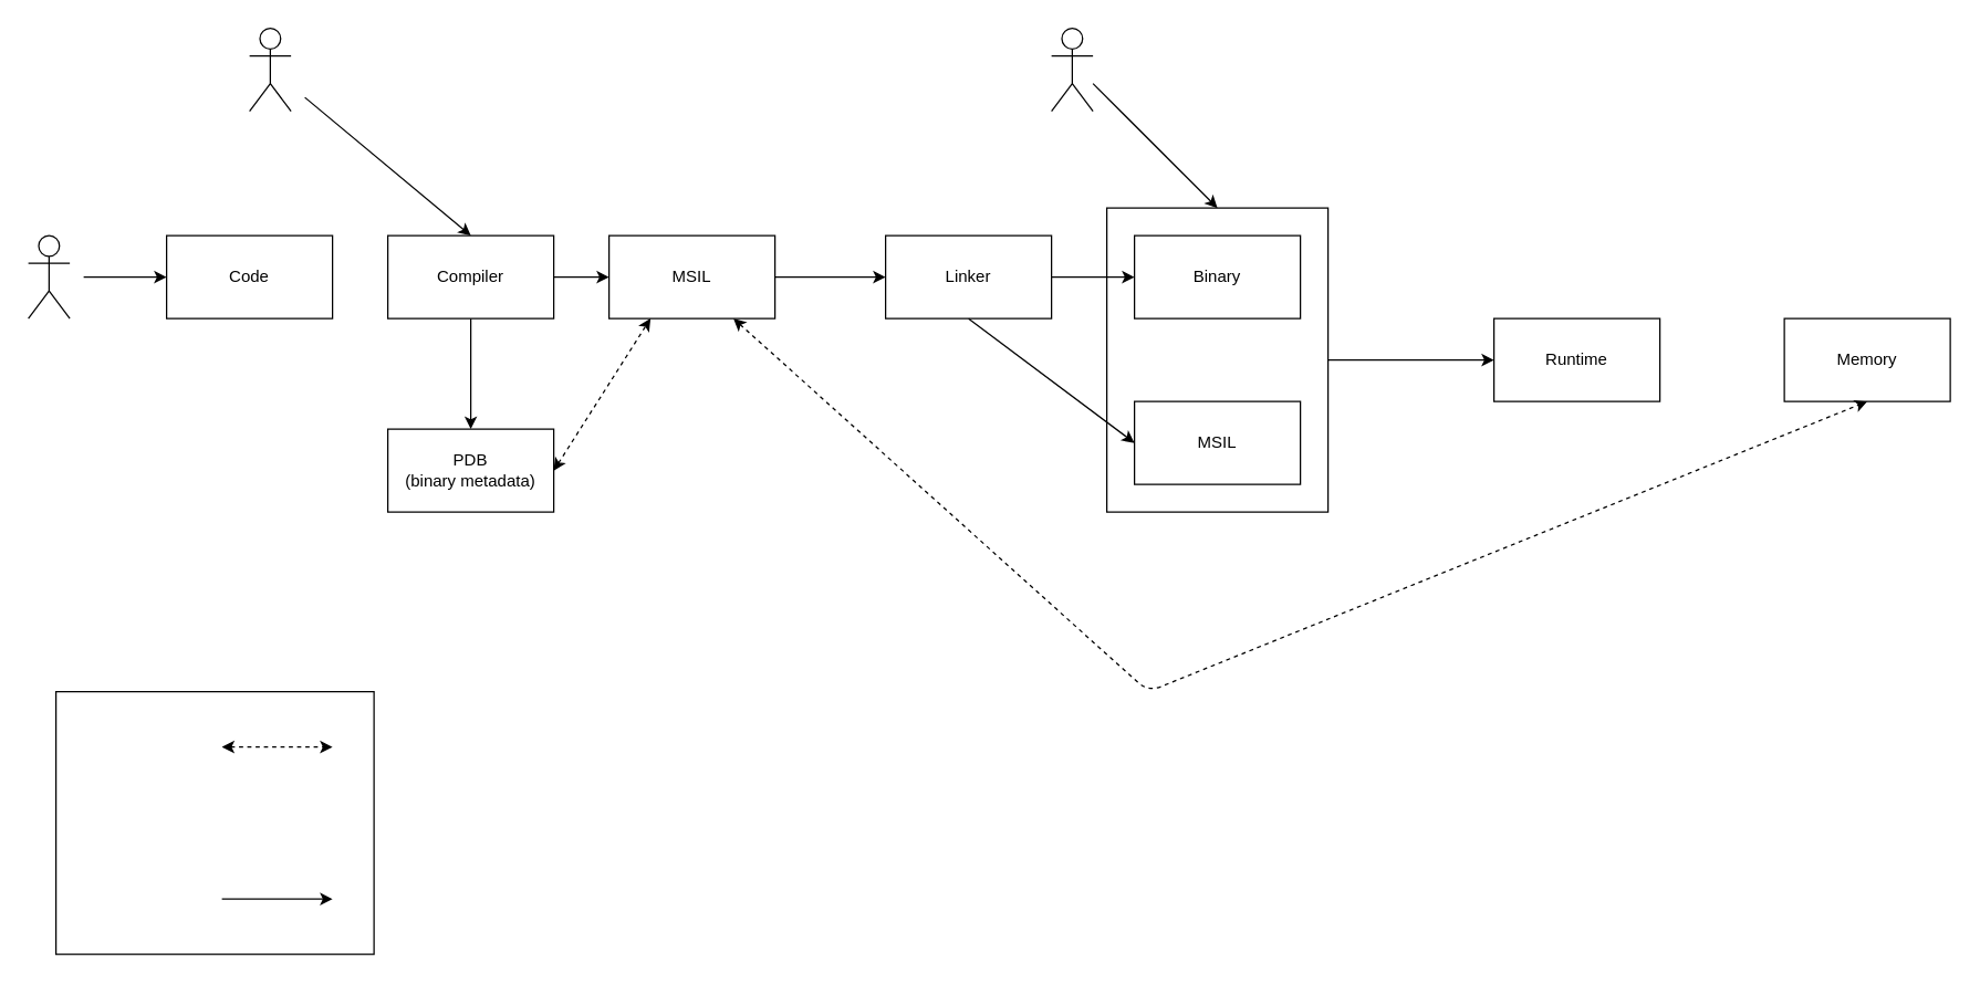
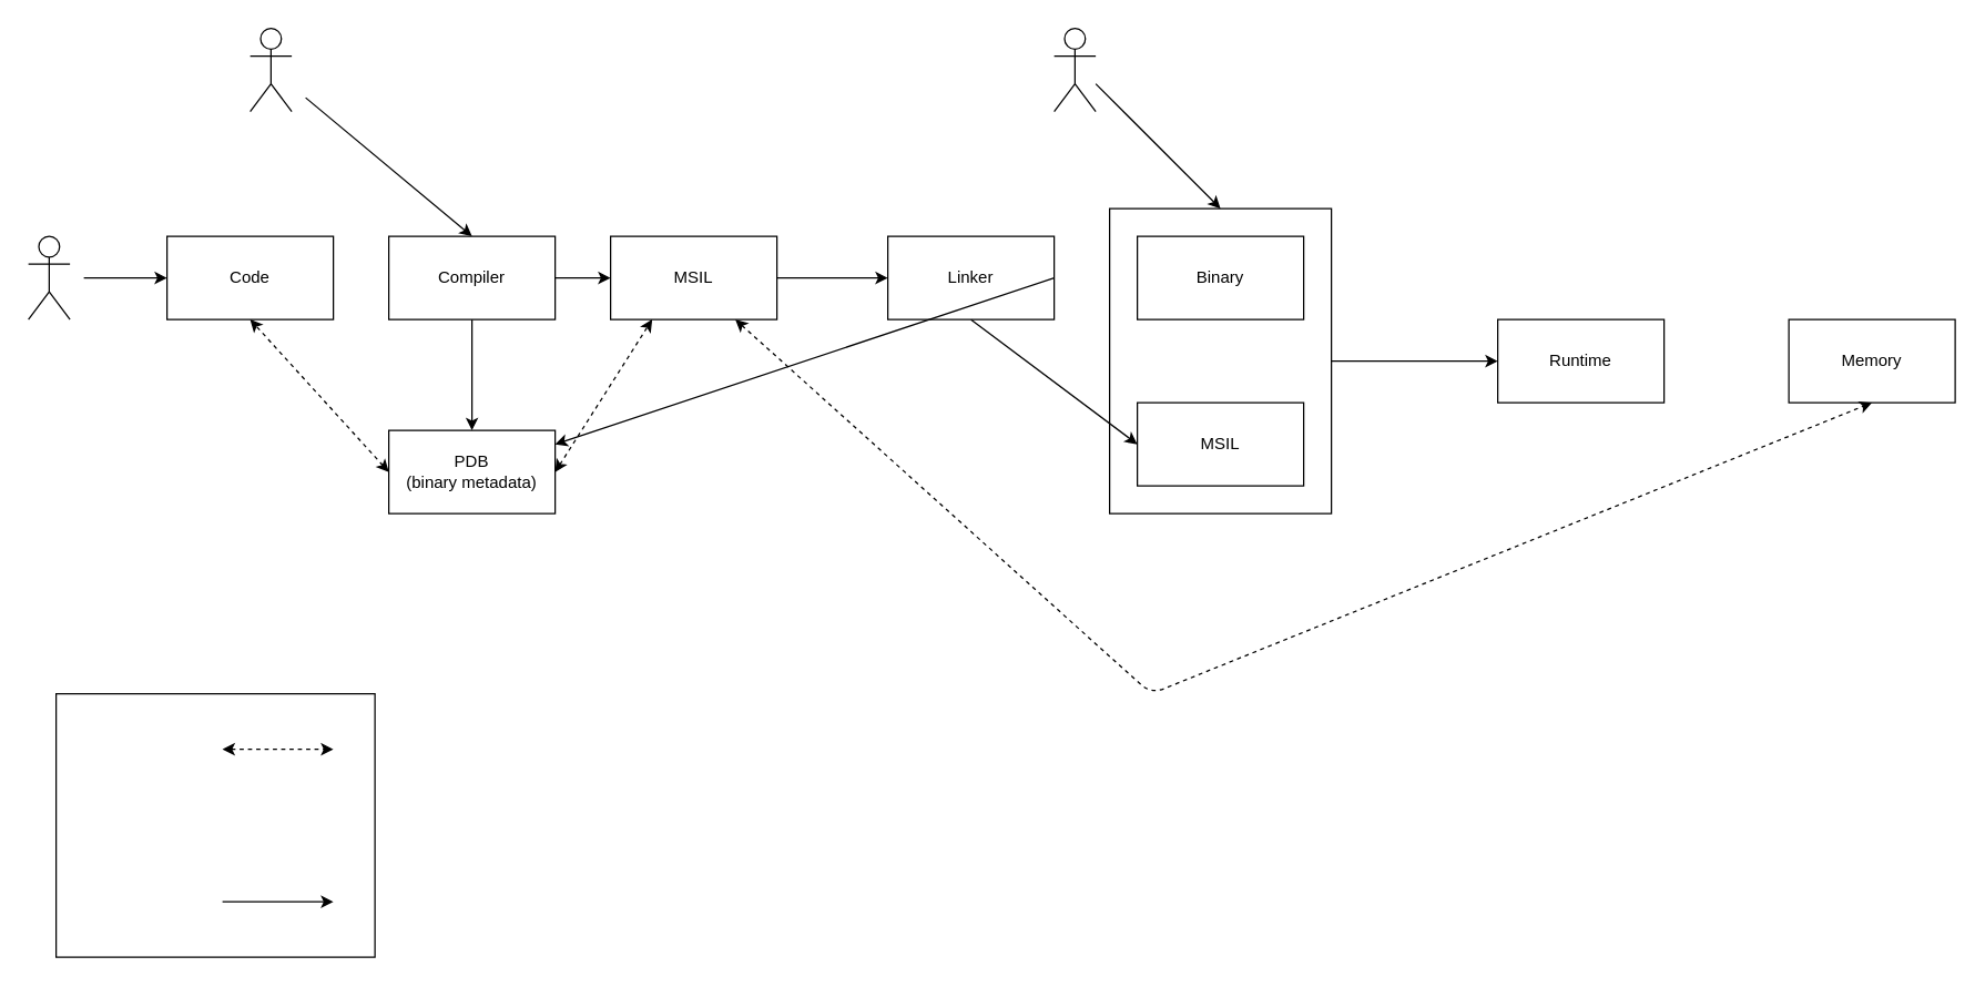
  <mxCell id="0" />
  <mxCell id="1" parent="0" />
  <mxCell id="2" value="" style="rounded=0;whiteSpace=wrap;html=1;" vertex="1" parent="1"><mxGeometry x="40" y="500" width="230" height="190" as="geometry" /></mxCell>
  <mxCell id="3" value="" style="rounded=0;whiteSpace=wrap;html=1;" vertex="1" parent="1"><mxGeometry x="800" y="150" width="160" height="220" as="geometry" /></mxCell>
  <mxCell id="4" value="Code" style="rounded=0;whiteSpace=wrap;html=1;" vertex="1" parent="1"><mxGeometry x="120" y="170" width="120" height="60" as="geometry" /></mxCell>
  <mxCell id="5" value="PDB&lt;br&gt;(binary metadata)" style="rounded=0;whiteSpace=wrap;html=1;" vertex="1" parent="1"><mxGeometry x="280" y="310" width="120" height="60" as="geometry" /></mxCell>
  <mxCell id="6" value="MSIL" style="rounded=0;whiteSpace=wrap;html=1;" vertex="1" parent="1"><mxGeometry x="440" y="170" width="120" height="60" as="geometry" /></mxCell>
  <mxCell id="7" value="Runtime" style="rounded=0;whiteSpace=wrap;html=1;" vertex="1" parent="1"><mxGeometry x="1080" y="230" width="120" height="60" as="geometry" /></mxCell>
  <mxCell id="8" value="Compiler" style="rounded=0;whiteSpace=wrap;html=1;" vertex="1" parent="1"><mxGeometry x="280" y="170" width="120" height="60" as="geometry" /></mxCell>
  <mxCell id="9" value="" style="endArrow=classic;html=1;exitX=1;exitY=0.5;exitDx=0;exitDy=0;entryX=0;entryY=0.5;entryDx=0;entryDy=0;" edge="1" parent="1" source="8" target="6"><mxGeometry width="50" height="50" relative="1" as="geometry"><mxPoint x="410" y="380" as="sourcePoint" /><mxPoint x="460" y="330" as="targetPoint" /></mxGeometry></mxCell>
  <mxCell id="10" value="Binary" style="rounded=0;whiteSpace=wrap;html=1;" vertex="1" parent="1"><mxGeometry x="820" y="170" width="120" height="60" as="geometry" /></mxCell>
  <mxCell id="11" value="Memory" style="rounded=0;whiteSpace=wrap;html=1;" vertex="1" parent="1"><mxGeometry x="1290" y="230" width="120" height="60" as="geometry" /></mxCell>
  <mxCell id="12" value="" style="endArrow=classic;html=1;exitX=1;exitY=0.5;exitDx=0;exitDy=0;entryX=0;entryY=0.5;entryDx=0;entryDy=0;" edge="1" parent="1" source="6" target="13"><mxGeometry width="50" height="50" relative="1" as="geometry"><mxPoint x="510" y="360" as="sourcePoint" /><mxPoint x="560" y="310" as="targetPoint" /></mxGeometry></mxCell>
  <mxCell id="13" value="Linker" style="rounded=0;whiteSpace=wrap;html=1;" vertex="1" parent="1"><mxGeometry x="640" y="170" width="120" height="60" as="geometry" /></mxCell>
- <mxCell id="14" value="" style="endArrow=classic;html=1;exitX=1;exitY=0.5;exitDx=0;exitDy=0;entryX=0;entryY=0.5;entryDx=0;entryDy=0;" edge="1" parent="1" source="13" target="10"><mxGeometry width="50" height="50" relative="1" as="geometry"><mxPoint x="660" y="380" as="sourcePoint" /><mxPoint x="710" y="330" as="targetPoint" /></mxGeometry></mxCell>
+ <mxCell id="14" value="" style="endArrow=classic;html=1;exitX=1;exitY=0.5;exitDx=0;exitDy=0;" edge="1" parent="1" source="13" target="5"><mxGeometry width="50" height="50" relative="1" as="geometry"><mxPoint x="660" y="380" as="sourcePoint" /><mxPoint x="710" y="330" as="targetPoint" /></mxGeometry></mxCell>
  <mxCell id="15" value="" style="shape=umlActor;verticalLabelPosition=bottom;labelBackgroundColor=#ffffff;verticalAlign=top;html=1;outlineConnect=0;" vertex="1" parent="1"><mxGeometry x="760" y="20" width="30" height="60" as="geometry" /></mxCell>
  <mxCell id="16" value="" style="shape=umlActor;verticalLabelPosition=bottom;labelBackgroundColor=#ffffff;verticalAlign=top;html=1;outlineConnect=0;" vertex="1" parent="1"><mxGeometry x="20" y="170" width="30" height="60" as="geometry" /></mxCell>
  <mxCell id="17" value="" style="endArrow=classic;html=1;" edge="1" parent="1"><mxGeometry width="50" height="50" relative="1" as="geometry"><mxPoint x="60" y="200" as="sourcePoint" /><mxPoint x="120" y="200" as="targetPoint" /></mxGeometry></mxCell>
  <mxCell id="18" value="" style="endArrow=classic;html=1;exitX=0.5;exitY=1;exitDx=0;exitDy=0;entryX=0.5;entryY=0;entryDx=0;entryDy=0;" edge="1" parent="1" source="8" target="5"><mxGeometry width="50" height="50" relative="1" as="geometry"><mxPoint x="320" y="350" as="sourcePoint" /><mxPoint x="370" y="300" as="targetPoint" /></mxGeometry></mxCell>
  <mxCell id="19" value="MSIL" style="rounded=0;whiteSpace=wrap;html=1;" vertex="1" parent="1"><mxGeometry x="820" y="290" width="120" height="60" as="geometry" /></mxCell>
  <mxCell id="20" value="" style="endArrow=classic;html=1;exitX=0.5;exitY=1;exitDx=0;exitDy=0;entryX=0;entryY=0.5;entryDx=0;entryDy=0;" edge="1" parent="1" source="13" target="19"><mxGeometry width="50" height="50" relative="1" as="geometry"><mxPoint x="660" y="360" as="sourcePoint" /><mxPoint x="710" y="310" as="targetPoint" /></mxGeometry></mxCell>
  <mxCell id="21" value="" style="endArrow=classic;html=1;exitX=1;exitY=0.5;exitDx=0;exitDy=0;entryX=0;entryY=0.5;entryDx=0;entryDy=0;" edge="1" parent="1" source="3" target="7"><mxGeometry width="50" height="50" relative="1" as="geometry"><mxPoint x="1010" y="280" as="sourcePoint" /><mxPoint x="1060" y="230" as="targetPoint" /></mxGeometry></mxCell>
  <mxCell id="22" value="" style="shape=umlActor;verticalLabelPosition=bottom;labelBackgroundColor=#ffffff;verticalAlign=top;html=1;outlineConnect=0;" vertex="1" parent="1"><mxGeometry x="180" y="20" width="30" height="60" as="geometry" /></mxCell>
  <mxCell id="23" value="" style="endArrow=classic;html=1;entryX=0.5;entryY=0;entryDx=0;entryDy=0;" edge="1" parent="1" target="8"><mxGeometry width="50" height="50" relative="1" as="geometry"><mxPoint x="220" y="70" as="sourcePoint" /><mxPoint x="280" y="60" as="targetPoint" /></mxGeometry></mxCell>
  <mxCell id="24" value="" style="endArrow=classic;html=1;entryX=0.5;entryY=0;entryDx=0;entryDy=0;" edge="1" parent="1" target="3"><mxGeometry width="50" height="50" relative="1" as="geometry"><mxPoint x="790" y="60" as="sourcePoint" /><mxPoint x="940" y="70" as="targetPoint" /></mxGeometry></mxCell>
  <mxCell id="25" value="" style="endArrow=classic;html=1;entryX=0.5;entryY=1;entryDx=0;entryDy=0;dashed=1;exitX=0.75;exitY=1;exitDx=0;exitDy=0;startArrow=classic;startFill=1;" edge="1" parent="1" source="6" target="11"><mxGeometry width="50" height="50" relative="1" as="geometry"><mxPoint x="690" y="400" as="sourcePoint" /><mxPoint x="1240" y="120" as="targetPoint" /><Array as="points"><mxPoint x="830" y="500" /></Array></mxGeometry></mxCell>
  <mxCell id="26" value="" style="endArrow=classic;html=1;dashed=1;exitX=1;exitY=0.5;exitDx=0;exitDy=0;entryX=0.25;entryY=1;entryDx=0;entryDy=0;startArrow=classic;startFill=1;" edge="1" parent="1" source="5" target="6"><mxGeometry width="50" height="50" relative="1" as="geometry"><mxPoint x="540" y="410" as="sourcePoint" /><mxPoint x="590" y="360" as="targetPoint" /></mxGeometry></mxCell>
+ <mxCell id="27" value="" style="endArrow=classic;html=1;dashed=1;entryX=0.5;entryY=1;entryDx=0;entryDy=0;exitX=0;exitY=0.5;exitDx=0;exitDy=0;startArrow=classic;startFill=1;" edge="1" parent="1" source="5" target="4"><mxGeometry width="50" height="50" relative="1" as="geometry"><mxPoint x="160" y="370" as="sourcePoint" /><mxPoint x="210" y="320" as="targetPoint" /></mxGeometry></mxCell>
  <mxCell id="28" value="" style="endArrow=classic;html=1;dashed=1;startArrow=classic;startFill=1;" edge="1" parent="1"><mxGeometry width="50" height="50" relative="1" as="geometry"><mxPoint x="160" y="540" as="sourcePoint" /><mxPoint x="240" y="540" as="targetPoint" /></mxGeometry></mxCell>
  <mxCell id="29" value="" style="endArrow=classic;html=1;startArrow=none;startFill=0;" edge="1" parent="1"><mxGeometry width="50" height="50" relative="1" as="geometry"><mxPoint x="160" y="650" as="sourcePoint" /><mxPoint x="240" y="650" as="targetPoint" /></mxGeometry></mxCell>
